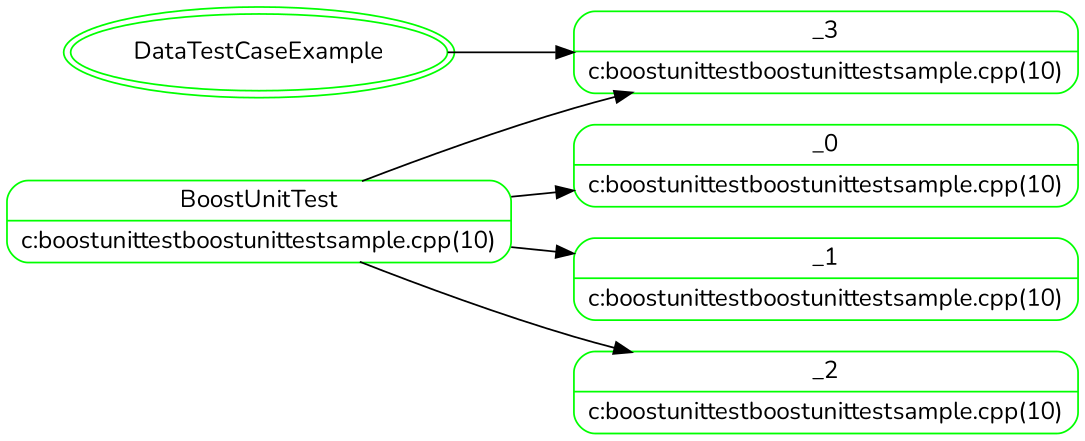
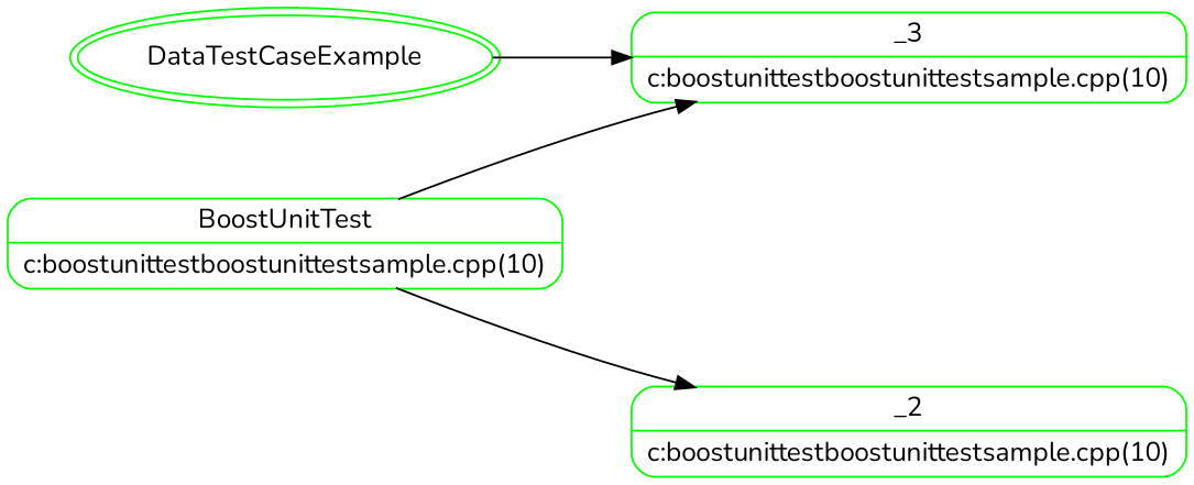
  digraph {
    fontname=Nunito
    rankdir=LR
    node [color=green fontname=Nunito shape=Mrecord]
    edge [color=black fontname=Nunito]
    n1 [label=DataTestCaseExample peripheries=2 shape=ellipse]
    n2 [label="_3|c:\boostunittest\boostunittestsample.cpp(10)"]
    n3 [label="BoostUnitTest|c:\boostunittest\boostunittestsample.cpp(10)"]
-   n4 [label="_0|c:\boostunittest\boostunittestsample.cpp(10)"]
-   n5 [label="_1|c:\boostunittest\boostunittestsample.cpp(10)"]
    n6 [label="_2|c:\boostunittest\boostunittestsample.cpp(10)"]
    n1 -> n2
    n3 -> n2
-   n3 -> n4
-   n3 -> n5
    n3 -> n6
  }
